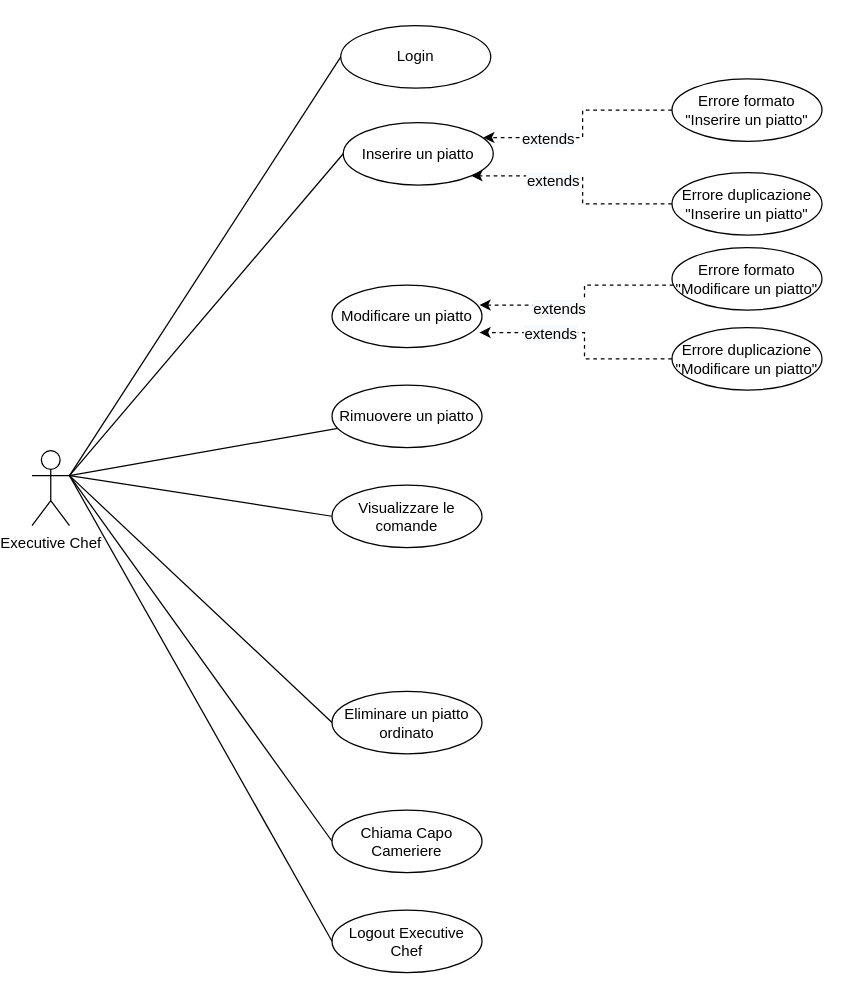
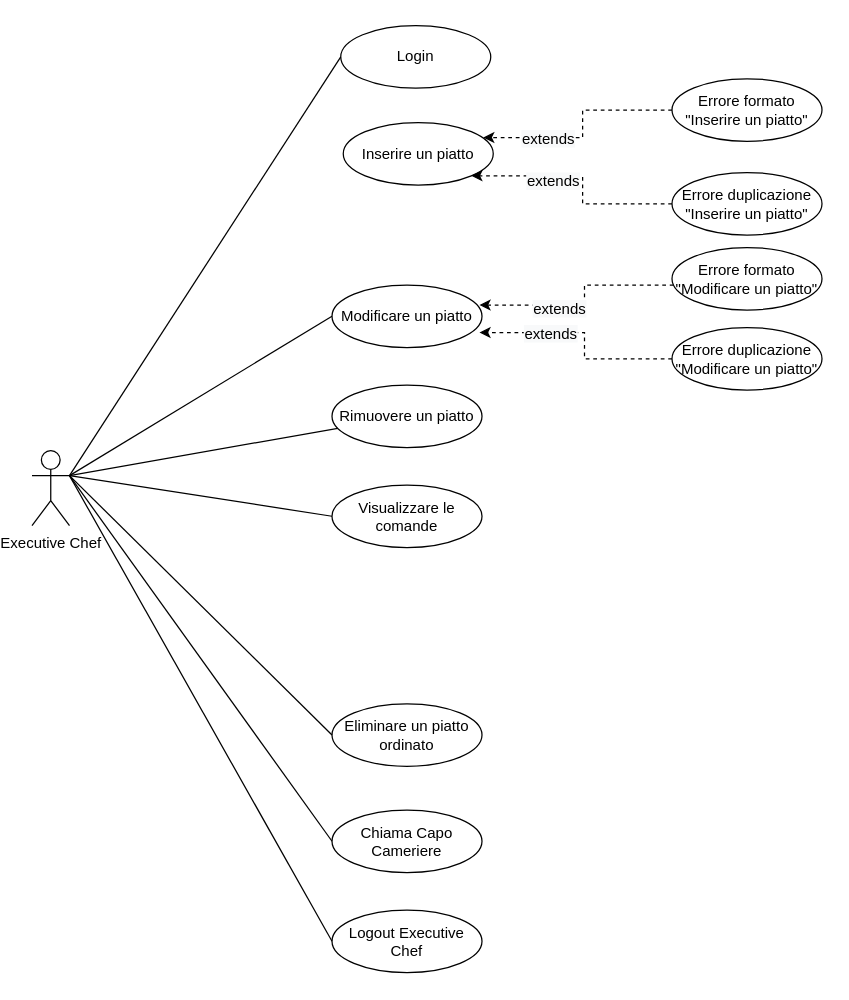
  <mxCell id="0" />
  <mxCell id="1" parent="0" />
  <mxCell id="2" value="Executive Chef" style="shape=umlActor;verticalLabelPosition=bottom;labelBackgroundColor=#ffffff;verticalAlign=top;html=1;outlineConnect=0;" parent="1" vertex="1"><mxGeometry x="20" y="360" width="30" height="60" as="geometry" /></mxCell>
  <mxCell id="3" value="&lt;span lang=&quot;it&quot;&gt;Visualizzare le comande&lt;/span&gt;" style="ellipse;whiteSpace=wrap;html=1;" parent="1" vertex="1"><mxGeometry x="260" y="387.5" width="120" height="50" as="geometry" /></mxCell>
- <mxCell id="4" value="&lt;span lang=&quot;it&quot;&gt;Eliminare un piatto ordinato&lt;/span&gt;" style="ellipse;whiteSpace=wrap;html=1;" parent="1" vertex="1"><mxGeometry x="260" y="552.5" width="120" height="50" as="geometry" /></mxCell>
+ <mxCell id="4" value="&lt;span lang=&quot;it&quot;&gt;Eliminare un piatto ordinato&lt;/span&gt;" style="ellipse;whiteSpace=wrap;html=1;" parent="1" vertex="1"><mxGeometry x="260" y="562.5" width="120" height="50" as="geometry" /></mxCell>
  <mxCell id="5" value="&lt;span lang=&quot;it&quot;&gt;Inserire un piatto&lt;/span&gt;" style="ellipse;whiteSpace=wrap;html=1;" parent="1" vertex="1"><mxGeometry x="269" y="97.5" width="120" height="50" as="geometry" /></mxCell>
  <mxCell id="6" value="&lt;span lang=&quot;it&quot;&gt;Modificare un piatto&lt;/span&gt;" style="ellipse;whiteSpace=wrap;html=1;" parent="1" vertex="1"><mxGeometry x="260" y="227.5" width="120" height="50" as="geometry" /></mxCell>
  <mxCell id="7" value="Login&lt;span style=&quot;font-family: &amp;#34;helvetica&amp;#34; , &amp;#34;arial&amp;#34; , sans-serif ; font-size: 0px ; white-space: nowrap&quot;&gt;%3CmxGraphModel%3E%3Croot%3E%3CmxCell%20id%3D%220%22%2F%3E%3CmxCell%20id%3D%221%22%20parent%3D%220%22%2F%3E%3CmxCell%20id%3D%222%22%20value%3D%22Inserire%20il%20tavolo%22%20style%3D%22ellipse%3BwhiteSpace%3Dwrap%3Bhtml%3D1%3B%22%20vertex%3D%221%22%20parent%3D%221%22%3E%3CmxGeometry%20x%3D%22220%22%20y%3D%2280%22%20width%3D%22120%22%20height%3D%2250%22%20as%3D%22geometry%22%2F%3E%3C%2FmxCell%3E%3C%2Froot%3E%3C%2FmxGraphModel%3E&lt;/span&gt;" style="ellipse;whiteSpace=wrap;html=1;" parent="1" vertex="1"><mxGeometry x="267" y="20" width="120" height="50" as="geometry" /></mxCell>
  <mxCell id="8" value="Rimuovere un piatto" style="ellipse;whiteSpace=wrap;html=1;" parent="1" vertex="1"><mxGeometry x="260" y="307.5" width="120" height="50" as="geometry" /></mxCell>
  <mxCell id="9" value="" style="endArrow=none;html=1;entryX=0;entryY=0.5;entryDx=0;entryDy=0;exitX=1;exitY=0.333;exitDx=0;exitDy=0;exitPerimeter=0;" parent="1" source="2" target="7" edge="1"><mxGeometry width="50" height="50" relative="1" as="geometry"><mxPoint x="110" y="150" as="sourcePoint" /><mxPoint x="160" y="100" as="targetPoint" /></mxGeometry></mxCell>
- <mxCell id="10" value="" style="endArrow=none;html=1;entryX=0;entryY=0.5;entryDx=0;entryDy=0;exitX=1;exitY=0.333;exitDx=0;exitDy=0;exitPerimeter=0;" parent="1" source="2" target="5" edge="1"><mxGeometry width="50" height="50" relative="1" as="geometry"><mxPoint x="111" y="370" as="sourcePoint" /><mxPoint x="161" y="320" as="targetPoint" /></mxGeometry></mxCell>
+ <mxCell id="11" value="" style="endArrow=none;html=1;entryX=1;entryY=0.333;entryDx=0;entryDy=0;entryPerimeter=0;exitX=0;exitY=0.5;exitDx=0;exitDy=0;" parent="1" source="6" target="2" edge="1"><mxGeometry width="50" height="50" relative="1" as="geometry"><mxPoint x="110.289" y="375" as="sourcePoint" /><mxPoint x="110.289" y="325" as="targetPoint" /></mxGeometry></mxCell>
  <mxCell id="12" value="" style="endArrow=none;html=1;" parent="1" source="8" edge="1"><mxGeometry width="50" height="50" relative="1" as="geometry"><mxPoint x="110.289" y="445" as="sourcePoint" /><mxPoint x="50" y="380" as="targetPoint" /></mxGeometry></mxCell>
  <mxCell id="13" value="" style="endArrow=none;html=1;entryX=0;entryY=0.5;entryDx=0;entryDy=0;" parent="1" target="3" edge="1"><mxGeometry width="50" height="50" relative="1" as="geometry"><mxPoint x="50" y="380" as="sourcePoint" /><mxPoint x="191" y="470" as="targetPoint" /></mxGeometry></mxCell>
  <mxCell id="14" value="" style="endArrow=none;html=1;exitX=0;exitY=0.5;exitDx=0;exitDy=0;" parent="1" source="4" edge="1"><mxGeometry width="50" height="50" relative="1" as="geometry"><mxPoint x="110.289" y="655" as="sourcePoint" /><mxPoint x="50" y="380" as="targetPoint" /></mxGeometry></mxCell>
  <mxCell id="15" style="edgeStyle=orthogonalEdgeStyle;rounded=0;orthogonalLoop=1;jettySize=auto;html=1;entryX=0.933;entryY=0.24;entryDx=0;entryDy=0;entryPerimeter=0;dashed=1;" parent="1" source="17" target="5" edge="1"><mxGeometry relative="1" as="geometry" /></mxCell>
  <mxCell id="16" value="&lt;span style=&quot;text-align: left ; background-color: rgb(248 , 249 , 250)&quot;&gt;extends&lt;/span&gt;" style="text;html=1;resizable=0;points=[];align=center;verticalAlign=middle;labelBackgroundColor=#ffffff;" parent="15" vertex="1" connectable="0"><mxGeometry x="0.41" y="1" relative="1" as="geometry"><mxPoint as="offset" /></mxGeometry></mxCell>
  <mxCell id="17" value="Errore formato &quot;&lt;span lang=&quot;it&quot;&gt;Inserire un piatto&lt;/span&gt;&quot;" style="ellipse;whiteSpace=wrap;html=1;" parent="1" vertex="1"><mxGeometry x="532" y="62.5" width="120" height="50" as="geometry" /></mxCell>
  <mxCell id="18" style="edgeStyle=orthogonalEdgeStyle;rounded=0;orthogonalLoop=1;jettySize=auto;html=1;entryX=1;entryY=1;entryDx=0;entryDy=0;dashed=1;" parent="1" source="21" target="5" edge="1"><mxGeometry relative="1" as="geometry" /></mxCell>
  <mxCell id="19" value="&lt;span style=&quot;font-family: &amp;#34;helvetica&amp;#34; , &amp;#34;arial&amp;#34; , sans-serif ; font-size: 0px ; background-color: rgb(248 , 249 , 250)&quot;&gt;%3CmxGraphModel%3E%3Croot%3E%3CmxCell%20id%3D%220%22%2F%3E%3CmxCell%20id%3D%221%22%20parent%3D%220%22%2F%3E%3CmxCell%20id%3D%222%22%20value%3D%22extends%22%20style%3D%22text%3Bhtml%3D1%3Bresizable%3D0%3Bpoints%3D%5B%5D%3Bautosize%3D1%3Balign%3Dleft%3BverticalAlign%3Dtop%3BspacingTop%3D-4%3B%22%20vertex%3D%221%22%20parent%3D%221%22%3E%3CmxGeometry%20x%3D%22400%22%20y%3D%22156%22%20width%3D%2260%22%20height%3D%2220%22%20as%3D%22geometry%22%2F%3E%3C%2FmxCell%3E%3C%2Froot%3E%3C%2FmxGraphModel%3E&lt;/span&gt;&lt;span style=&quot;font-family: &amp;#34;helvetica&amp;#34; , &amp;#34;arial&amp;#34; , sans-serif ; font-size: 0px ; background-color: rgb(248 , 249 , 250)&quot;&gt;%3CmxGraphModel%3E%3Croot%3E%3CmxCell%20id%3D%220%22%2F%3E%3CmxCell%20id%3D%221%22%20parent%3D%220%22%2F%3E%3CmxCell%20id%3D%222%22%20value%3D%22extends%22%20style%3D%22text%3Bhtml%3D1%3Bresizable%3D0%3Bpoints%3D%5B%5D%3Bautosize%3D1%3Balign%3Dleft%3BverticalAlign%3Dtop%3BspacingTop%3D-4%3B%22%20vertex%3D%221%22%20parent%3D%221%22%3E%3CmxGeometry%20x%3D%22400%22%20y%3D%22156%22%20width%3D%2260%22%20height%3D%2220%22%20as%3D%22geometry%22%2F%3E%3C%2FmxCell%3E%3C%2Froot%3E%3C%2FmxGraphModel%3E&lt;/span&gt;" style="text;html=1;resizable=0;points=[];align=center;verticalAlign=middle;labelBackgroundColor=#ffffff;" parent="18" vertex="1" connectable="0"><mxGeometry x="0.355" y="3" relative="1" as="geometry"><mxPoint as="offset" /></mxGeometry></mxCell>
  <mxCell id="20" value="&lt;span style=&quot;text-align: left ; background-color: rgb(248 , 249 , 250)&quot;&gt;extends&lt;/span&gt;" style="text;html=1;resizable=0;points=[];align=center;verticalAlign=middle;labelBackgroundColor=#ffffff;" parent="18" vertex="1" connectable="0"><mxGeometry x="0.29" y="4" relative="1" as="geometry"><mxPoint as="offset" /></mxGeometry></mxCell>
  <mxCell id="21" value="Errore duplicazione &quot;&lt;span lang=&quot;it&quot;&gt;Inserire un piatto&lt;/span&gt;&quot;" style="ellipse;whiteSpace=wrap;html=1;" parent="1" vertex="1"><mxGeometry x="532" y="137.5" width="120" height="50" as="geometry" /></mxCell>
  <mxCell id="22" style="edgeStyle=orthogonalEdgeStyle;rounded=0;orthogonalLoop=1;jettySize=auto;html=1;entryX=0.983;entryY=0.32;entryDx=0;entryDy=0;entryPerimeter=0;dashed=1;" parent="1" source="24" target="6" edge="1"><mxGeometry relative="1" as="geometry"><Array as="points"><mxPoint x="462" y="227.5" /><mxPoint x="462" y="243.5" /></Array></mxGeometry></mxCell>
  <mxCell id="23" value="&lt;span style=&quot;text-align: left ; background-color: rgb(248 , 249 , 250)&quot;&gt;extends&lt;/span&gt;" style="text;html=1;resizable=0;points=[];align=center;verticalAlign=middle;labelBackgroundColor=#ffffff;" parent="22" vertex="1" connectable="0"><mxGeometry x="0.264" y="3" relative="1" as="geometry"><mxPoint as="offset" /></mxGeometry></mxCell>
  <mxCell id="24" value="Errore formato &quot;Modificare un piatto&quot;" style="ellipse;whiteSpace=wrap;html=1;" parent="1" vertex="1"><mxGeometry x="532" y="197.5" width="120" height="50" as="geometry" /></mxCell>
  <mxCell id="25" style="edgeStyle=orthogonalEdgeStyle;rounded=0;orthogonalLoop=1;jettySize=auto;html=1;entryX=0.983;entryY=0.76;entryDx=0;entryDy=0;entryPerimeter=0;dashed=1;" parent="1" source="27" target="6" edge="1"><mxGeometry relative="1" as="geometry"><Array as="points"><mxPoint x="462" y="286.5" /><mxPoint x="462" y="265.5" /></Array></mxGeometry></mxCell>
  <mxCell id="26" value="&lt;span style=&quot;text-align: left ; background-color: rgb(248 , 249 , 250)&quot;&gt;extends&lt;/span&gt;" style="text;html=1;resizable=0;points=[];align=center;verticalAlign=middle;labelBackgroundColor=#ffffff;" parent="25" vertex="1" connectable="0"><mxGeometry x="0.36" y="1" relative="1" as="geometry"><mxPoint as="offset" /></mxGeometry></mxCell>
  <mxCell id="27" value="Errore duplicazione &quot;Modificare un piatto&quot;" style="ellipse;whiteSpace=wrap;html=1;" parent="1" vertex="1"><mxGeometry x="532" y="261.5" width="120" height="50" as="geometry" /></mxCell>
  <mxCell id="28" value="&lt;span lang=&quot;it&quot;&gt;Chiama Capo Cameriere&lt;/span&gt;" style="ellipse;whiteSpace=wrap;html=1;" parent="1" vertex="1"><mxGeometry x="260" y="647.5" width="120" height="50" as="geometry" /></mxCell>
  <mxCell id="29" value="" style="endArrow=none;html=1;entryX=0;entryY=0.5;entryDx=0;entryDy=0;" parent="1" target="28" edge="1"><mxGeometry width="50" height="50" relative="1" as="geometry"><mxPoint x="50" y="380" as="sourcePoint" /><mxPoint x="220" y="630" as="targetPoint" /></mxGeometry></mxCell>
  <mxCell id="30" value="&lt;span lang=&quot;it&quot;&gt;Logout Executive Chef&lt;/span&gt;" style="ellipse;whiteSpace=wrap;html=1;" vertex="1" parent="1"><mxGeometry x="260" y="727.5" width="120" height="50" as="geometry" /></mxCell>
  <mxCell id="31" value="" style="endArrow=none;html=1;entryX=0;entryY=0.5;entryDx=0;entryDy=0;" edge="1" parent="1" target="30"><mxGeometry width="50" height="50" relative="1" as="geometry"><mxPoint x="50" y="380" as="sourcePoint" /><mxPoint x="268" y="725" as="targetPoint" /></mxGeometry></mxCell>
